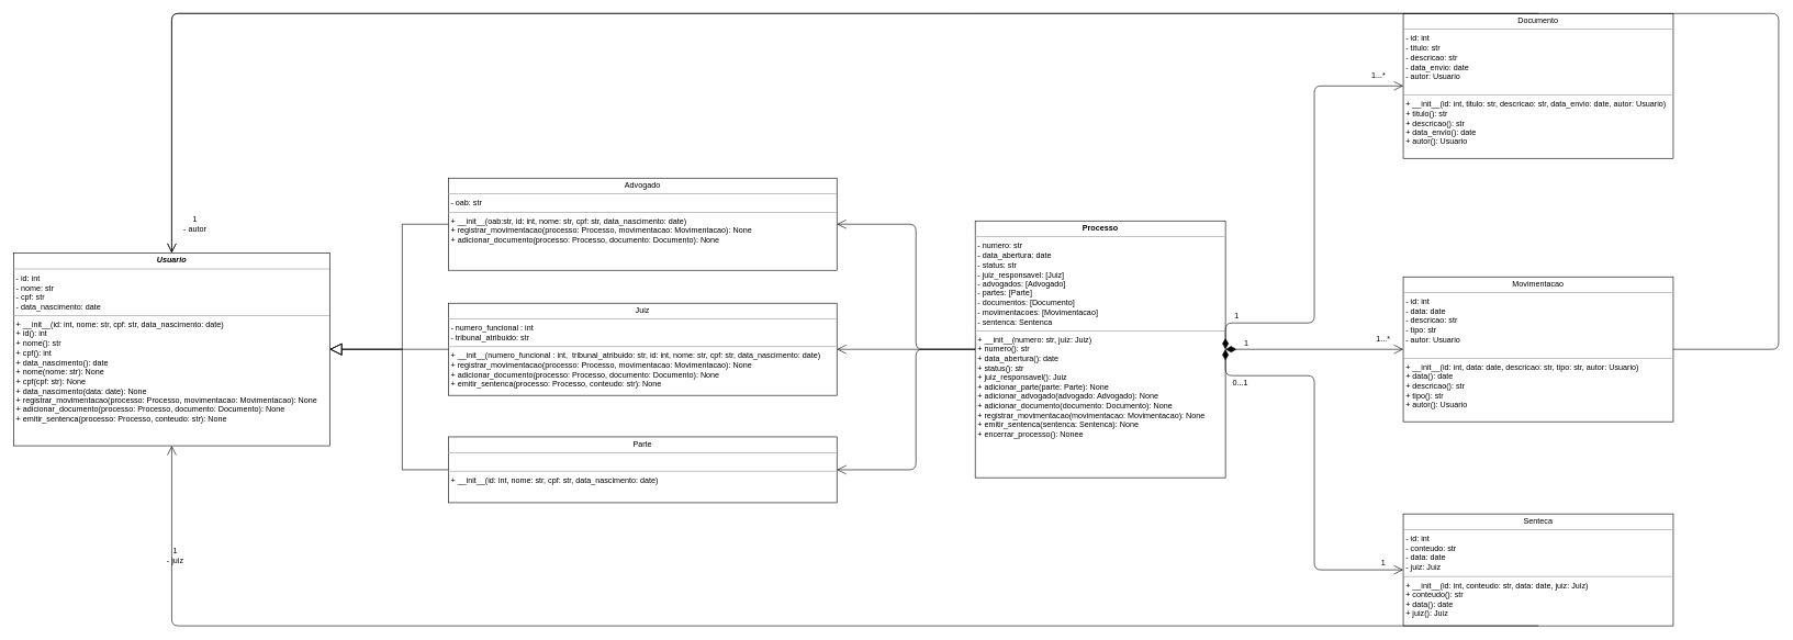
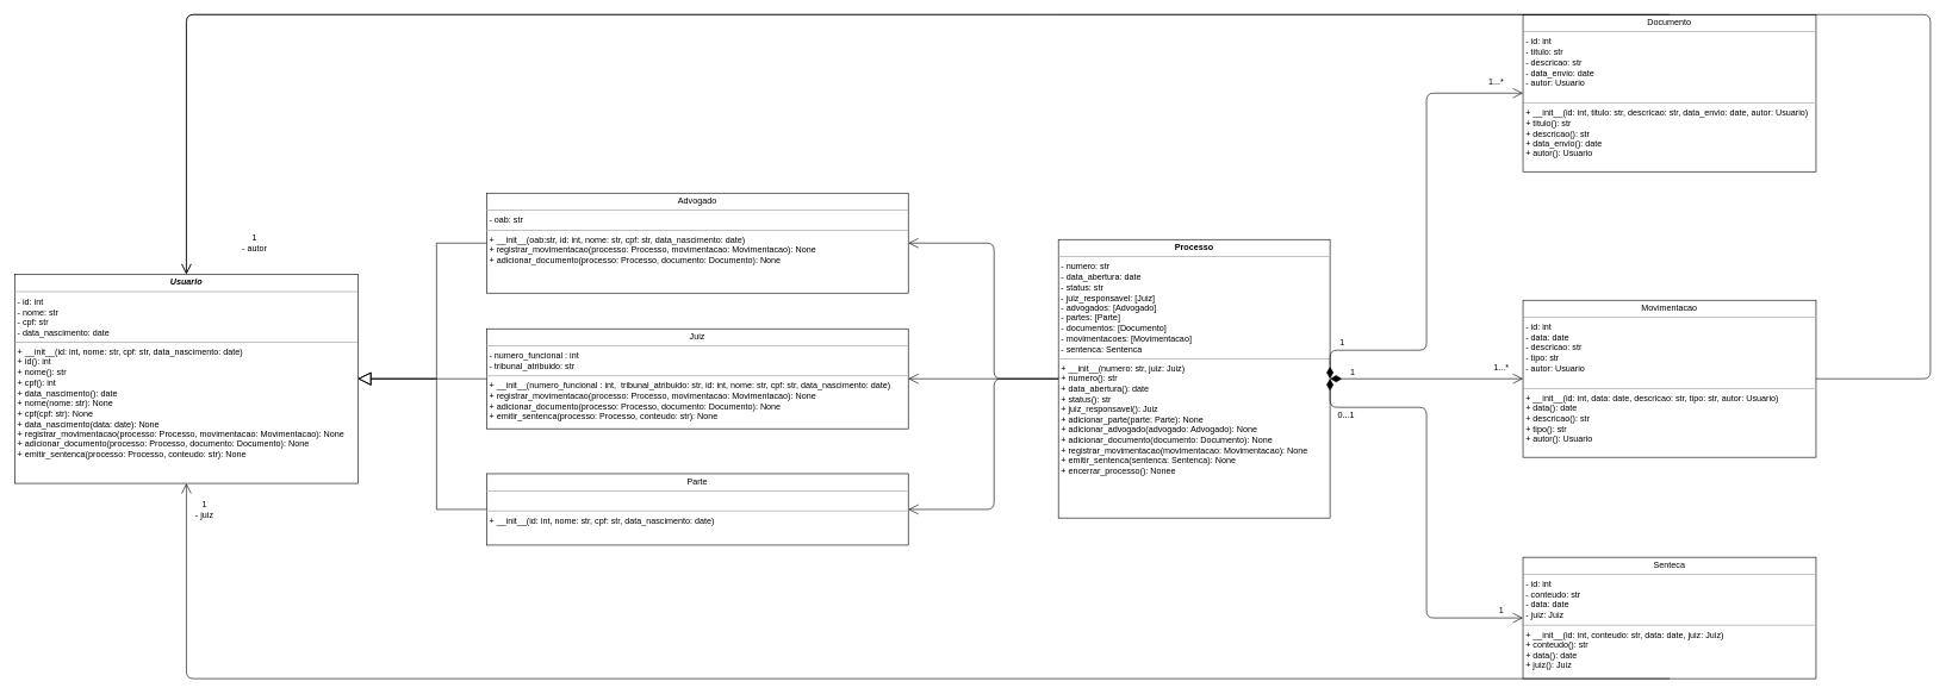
  <mxCell id="0" />
  <mxCell id="1" parent="0" />
  <mxCell id="2" value="&lt;p style=&quot;margin:0px;margin-top:4px;text-align:center;&quot;&gt;&lt;b&gt;&lt;i&gt;Usuario&lt;/i&gt;&lt;/b&gt;&lt;/p&gt;&lt;hr size=&quot;1&quot;&gt;&lt;p style=&quot;margin:0px;margin-left:4px;&quot;&gt;- id: int&amp;nbsp;&lt;/p&gt;&lt;p style=&quot;margin:0px;margin-left:4px;&quot;&gt;- nome: str&amp;nbsp;&lt;/p&gt;&lt;p style=&quot;margin:0px;margin-left:4px;&quot;&gt;- cpf: str&amp;nbsp;&lt;/p&gt;&lt;p style=&quot;margin:0px;margin-left:4px;&quot;&gt;- data_nascimento: date&lt;br&gt;&lt;/p&gt;&lt;hr size=&quot;1&quot;&gt;&lt;p style=&quot;margin:0px;margin-left:4px;&quot;&gt;+ __init__(id: int, nome: str, cpf: str, data_nascimento: date)&lt;br&gt;+ id(): int&lt;br&gt;+ nome(): str&lt;br&gt;+ cpf(): int&lt;br&gt;+ data_nascimento(): date&lt;br&gt;+ nome(nome: str): None&lt;br&gt;+ cpf(cpf: str): None&lt;br&gt;+ data_nascimento(data: date): None&lt;br&gt;+ registrar_movimentacao(processo: Processo, movimentacao: Movimentacao): None&lt;br&gt;+ adicionar_documento(processo: Processo, documento: Documento): None&lt;br&gt;+ emitir_sentenca(processo: Processo, conteudo: str): None&lt;/p&gt;" style="verticalAlign=top;align=left;overflow=fill;fontSize=12;fontFamily=Helvetica;html=1;rounded=0;shadow=0;comic=0;labelBackgroundColor=none;strokeWidth=1" parent="1" vertex="1"><mxGeometry x="20" y="383.5" width="480" height="293" as="geometry" /></mxCell>
  <mxCell id="3" value="&lt;p style=&quot;margin:0px;margin-top:4px;text-align:center;&quot;&gt;Parte&lt;/p&gt;&lt;hr size=&quot;1&quot;&gt;&lt;p style=&quot;margin:0px;margin-left:4px;&quot;&gt;&lt;br&gt;&lt;/p&gt;&lt;hr size=&quot;1&quot;&gt;&lt;p style=&quot;margin:0px;margin-left:4px;&quot;&gt;+ __init__(id: int, nome: str, cpf: str, data_nascimento: date)&lt;/p&gt;" style="verticalAlign=top;align=left;overflow=fill;fontSize=12;fontFamily=Helvetica;html=1;rounded=0;shadow=0;comic=0;labelBackgroundColor=none;strokeWidth=1" parent="1" vertex="1"><mxGeometry x="680" y="663" width="590" height="100" as="geometry" /></mxCell>
  <mxCell id="4" value="&lt;p style=&quot;margin:0px;margin-top:4px;text-align:center;&quot;&gt;Advogado&lt;/p&gt;&lt;hr size=&quot;1&quot;&gt;&lt;p style=&quot;margin:0px;margin-left:4px;&quot;&gt;- oab: str&lt;/p&gt;&lt;hr size=&quot;1&quot;&gt;&lt;p style=&quot;margin:0px;margin-left:4px;&quot;&gt;+ __init__(oab:str, id: int, nome: str, cpf: str, data_nascimento: date)&lt;br&gt;&lt;/p&gt;&lt;p style=&quot;margin:0px;margin-left:4px;&quot;&gt;+ registrar_movimentacao(processo: Processo, movimentacao: Movimentacao): None&lt;br&gt;+ adicionar_documento(processo: Processo, documento: Documento): None&lt;br&gt;&lt;/p&gt;" style="verticalAlign=top;align=left;overflow=fill;fontSize=12;fontFamily=Helvetica;html=1;rounded=0;shadow=0;comic=0;labelBackgroundColor=none;strokeWidth=1" parent="1" vertex="1"><mxGeometry x="680" y="270" width="590" height="140" as="geometry" /></mxCell>
  <mxCell id="5" value="&lt;p style=&quot;margin:0px;margin-top:4px;text-align:center;&quot;&gt;Juiz&lt;/p&gt;&lt;hr size=&quot;1&quot;&gt;&lt;p style=&quot;margin:0px;margin-left:4px;&quot;&gt;- numero_funcional&amp;nbsp;: int&lt;/p&gt;&lt;p style=&quot;margin:0px;margin-left:4px;&quot;&gt;- tribunal_atribuido: str&lt;/p&gt;&lt;hr size=&quot;1&quot;&gt;&lt;p style=&quot;margin:0px;margin-left:4px;&quot;&gt;+ __init__(&lt;span style=&quot;background-color: transparent; color: light-dark(rgb(0, 0, 0), rgb(255, 255, 255));&quot;&gt;numero_funcional&amp;nbsp;: int&lt;/span&gt;&lt;span style=&quot;background-color: transparent; color: light-dark(rgb(0, 0, 0), rgb(255, 255, 255));&quot;&gt;,&amp;nbsp;&lt;/span&gt;&lt;span style=&quot;background-color: transparent; color: light-dark(rgb(0, 0, 0), rgb(255, 255, 255));&quot;&gt;&amp;nbsp;&lt;/span&gt;&lt;span style=&quot;background-color: transparent; color: light-dark(rgb(0, 0, 0), rgb(255, 255, 255));&quot;&gt;tribunal_atribuido: str,&amp;nbsp;&lt;/span&gt;&lt;span style=&quot;background-color: transparent; color: light-dark(rgb(0, 0, 0), rgb(255, 255, 255));&quot;&gt;id: int, nome: str, cpf: str, data_nascimento: date)&lt;/span&gt;&lt;/p&gt;&lt;p style=&quot;margin:0px;margin-left:4px;&quot;&gt;+ registrar_movimentacao(processo: Processo, movimentacao: Movimentacao): None&lt;br&gt;+ adicionar_documento(processo: Processo, documento: Documento): None&lt;br&gt;+ emitir_sentenca(processo: Processo, conteudo: str): None&lt;/p&gt;" style="verticalAlign=top;align=left;overflow=fill;fontSize=12;fontFamily=Helvetica;html=1;rounded=0;shadow=0;comic=0;labelBackgroundColor=none;strokeWidth=1" parent="1" vertex="1"><mxGeometry x="680" y="460" width="590" height="140" as="geometry" /></mxCell>
  <mxCell id="6" value="&lt;p style=&quot;margin:0px;margin-top:4px;text-align:center;&quot;&gt;&lt;b&gt;Processo&lt;/b&gt;&lt;/p&gt;&lt;hr size=&quot;1&quot;&gt;&lt;p style=&quot;margin:0px;margin-left:4px;&quot;&gt;- numero: str&lt;/p&gt;&lt;p style=&quot;margin:0px;margin-left:4px;&quot;&gt;- data_abertura: date&lt;/p&gt;&lt;p style=&quot;margin:0px;margin-left:4px;&quot;&gt;- status: str&lt;/p&gt;&lt;p style=&quot;margin:0px;margin-left:4px;&quot;&gt;- juiz_responsavel: [Juiz]&lt;/p&gt;&lt;p style=&quot;margin:0px;margin-left:4px;&quot;&gt;- advogados: [Advogado]&lt;/p&gt;&lt;p style=&quot;margin:0px;margin-left:4px;&quot;&gt;- partes: [Parte]&lt;/p&gt;&lt;p style=&quot;margin:0px;margin-left:4px;&quot;&gt;- documentos: [Documento]&lt;/p&gt;&lt;p style=&quot;margin:0px;margin-left:4px;&quot;&gt;- movimentacoes: [Movimentacao]&lt;/p&gt;&lt;p style=&quot;margin:0px;margin-left:4px;&quot;&gt;- sentenca: Sentenca&lt;/p&gt;&lt;hr size=&quot;1&quot;&gt;&lt;p style=&quot;margin:0px;margin-left:4px;&quot;&gt;+ __init__(numero: str, juiz: Juiz)&lt;/p&gt;&lt;p style=&quot;margin:0px;margin-left:4px;&quot;&gt;+ numero(): str&lt;/p&gt;&lt;p style=&quot;margin:0px;margin-left:4px;&quot;&gt;+ data_abertura(): date&lt;/p&gt;&lt;p style=&quot;margin:0px;margin-left:4px;&quot;&gt;+ status(): str&lt;/p&gt;&lt;p style=&quot;margin:0px;margin-left:4px;&quot;&gt;+ juiz_responsavel(): Juiz&lt;/p&gt;&lt;p style=&quot;margin:0px;margin-left:4px;&quot;&gt;+ adicionar_parte(parte: Parte): None&lt;/p&gt;&lt;p style=&quot;margin:0px;margin-left:4px;&quot;&gt;+ adicionar_advogado(advogado: Advogado): None&lt;/p&gt;&lt;p style=&quot;margin:0px;margin-left:4px;&quot;&gt;+ adicionar_documento(documento: Documento): None&lt;/p&gt;&lt;p style=&quot;margin:0px;margin-left:4px;&quot;&gt;+ registrar_movimentacao(movimentacao: Movimentacao): None&lt;/p&gt;&lt;p style=&quot;margin:0px;margin-left:4px;&quot;&gt;+ emitir_sentenca(sentenca: Sentenca): None&lt;/p&gt;&lt;p style=&quot;margin:0px;margin-left:4px;&quot;&gt;&lt;span style=&quot;background-color: transparent;&quot;&gt;+ encerrar_processo(): None&lt;/span&gt;e&lt;/p&gt;" style="verticalAlign=top;align=left;overflow=fill;fontSize=12;fontFamily=Helvetica;html=1;rounded=0;shadow=0;comic=0;labelBackgroundColor=none;strokeWidth=1" parent="1" vertex="1"><mxGeometry x="1480" y="335" width="380" height="390" as="geometry" /></mxCell>
  <mxCell id="7" value="&lt;p style=&quot;margin:0px;margin-top:4px;text-align:center;&quot;&gt;Documento&lt;/p&gt;&lt;hr size=&quot;1&quot;&gt;&lt;p style=&quot;margin:0px;margin-left:4px;&quot;&gt;- id: int&lt;/p&gt;&lt;p style=&quot;margin:0px;margin-left:4px;&quot;&gt;- titulo: str&lt;/p&gt;&lt;p style=&quot;margin:0px;margin-left:4px;&quot;&gt;- descricao: str&lt;/p&gt;&lt;p style=&quot;margin:0px;margin-left:4px;&quot;&gt;- data_envio: date&lt;/p&gt;&lt;p style=&quot;margin:0px;margin-left:4px;&quot;&gt;- autor: Usuario&lt;/p&gt;&lt;div&gt;&lt;br&gt;&lt;/div&gt;&lt;hr size=&quot;1&quot;&gt;&lt;p style=&quot;margin:0px;margin-left:4px;&quot;&gt;+ __init__(id: int, titulo: str, descricao: str, data_envio: date, autor: Usuario)&lt;/p&gt;&lt;p style=&quot;margin:0px;margin-left:4px;&quot;&gt;+ titulo(): str&lt;/p&gt;&lt;p style=&quot;margin:0px;margin-left:4px;&quot;&gt;+ descricao(): str&lt;/p&gt;&lt;p style=&quot;margin:0px;margin-left:4px;&quot;&gt;+ data_envio(): date&lt;/p&gt;&lt;p style=&quot;margin:0px;margin-left:4px;&quot;&gt;+ autor(): Usuario&lt;/p&gt;&lt;div&gt;&lt;br&gt;&lt;/div&gt;" style="verticalAlign=top;align=left;overflow=fill;fontSize=12;fontFamily=Helvetica;html=1;rounded=0;shadow=0;comic=0;labelBackgroundColor=none;strokeWidth=1" parent="1" vertex="1"><mxGeometry x="2130" y="20" width="410" height="220" as="geometry" /></mxCell>
  <mxCell id="8" value="&lt;p style=&quot;margin:0px;margin-top:4px;text-align:center;&quot;&gt;Movimentacao&lt;/p&gt;&lt;hr size=&quot;1&quot;&gt;&lt;p style=&quot;margin:0px;margin-left:4px;&quot;&gt;&lt;span style=&quot;background-color: transparent; color: light-dark(rgb(0, 0, 0), rgb(255, 255, 255));&quot;&gt;- id: int&lt;/span&gt;&lt;/p&gt;&lt;p style=&quot;margin:0px;margin-left:4px;&quot;&gt;- data: date&lt;br&gt;- descricao: str&lt;br&gt;- tipo: str&lt;br&gt;- autor: Usuario&lt;/p&gt;&lt;div&gt;&lt;br&gt;&lt;/div&gt;&lt;hr size=&quot;1&quot;&gt;&lt;p style=&quot;margin:0px;margin-left:4px;&quot;&gt;+ __init__(id: int, data: date, descricao: str, tipo: str, autor: Usuario)&lt;br/&gt;+ data(): date&lt;br/&gt;+ descricao(): str&lt;br/&gt;+ tipo(): str&lt;br/&gt;+ autor(): Usuario&amp;nbsp;&lt;/p&gt;&lt;div&gt;&lt;br&gt;&lt;/div&gt;" style="verticalAlign=top;align=left;overflow=fill;fontSize=12;fontFamily=Helvetica;html=1;rounded=0;shadow=0;comic=0;labelBackgroundColor=none;strokeWidth=1" parent="1" vertex="1"><mxGeometry x="2130" y="420" width="410" height="220" as="geometry" /></mxCell>
  <mxCell id="9" value="&lt;p style=&quot;margin:0px;margin-top:4px;text-align:center;&quot;&gt;Senteca&lt;/p&gt;&lt;hr size=&quot;1&quot;&gt;&lt;p style=&quot;margin:0px;margin-left:4px;&quot;&gt;&lt;span style=&quot;background-color: transparent; color: light-dark(rgb(0, 0, 0), rgb(255, 255, 255));&quot;&gt;- id: int&lt;/span&gt;&lt;/p&gt;&lt;p style=&quot;margin:0px;margin-left:4px;&quot;&gt;&lt;span style=&quot;background-color: transparent; color: light-dark(rgb(0, 0, 0), rgb(255, 255, 255));&quot;&gt;- conteudo: str&lt;br&gt;- data: date&lt;br&gt;- juiz: Juiz&lt;/span&gt;&lt;/p&gt;&lt;hr size=&quot;1&quot;&gt;&lt;p style=&quot;margin:0px;margin-left:4px;&quot;&gt;+ __init__(id: int, conteudo: str, data: date, juiz: Juiz)&lt;br&gt;+ conteudo(): str&lt;br&gt;+ data(): date&lt;br&gt;+ juiz(): Juiz&lt;/p&gt;&lt;div&gt;&lt;br&gt;&lt;/div&gt;" style="verticalAlign=top;align=left;overflow=fill;fontSize=12;fontFamily=Helvetica;html=1;rounded=0;shadow=0;comic=0;labelBackgroundColor=none;strokeWidth=1" parent="1" vertex="1"><mxGeometry x="2130" y="780" width="410" height="170" as="geometry" /></mxCell>
  <mxCell id="10" value="" style="endArrow=block;endSize=16;endFill=0;html=1;rounded=0;exitX=0;exitY=0.5;exitDx=0;exitDy=0;entryX=1;entryY=0.5;entryDx=0;entryDy=0;" parent="1" source="4" target="2" edge="1"><mxGeometry width="160" relative="1" as="geometry"><mxPoint x="480" y="410" as="sourcePoint" /><mxPoint x="640" y="410" as="targetPoint" /><Array as="points"><mxPoint x="610" y="340" /><mxPoint x="610" y="530" /></Array></mxGeometry></mxCell>
  <mxCell id="11" value="" style="endArrow=block;endSize=16;endFill=0;html=1;rounded=0;exitX=0;exitY=0.5;exitDx=0;exitDy=0;entryX=1;entryY=0.5;entryDx=0;entryDy=0;" parent="1" source="5" target="2" edge="1"><mxGeometry width="160" relative="1" as="geometry"><mxPoint x="690" y="630" as="sourcePoint" /><mxPoint x="850" y="630" as="targetPoint" /></mxGeometry></mxCell>
  <mxCell id="12" value="" style="endArrow=block;endSize=16;endFill=0;html=1;rounded=0;exitX=0;exitY=0.5;exitDx=0;exitDy=0;entryX=1;entryY=0.5;entryDx=0;entryDy=0;" parent="1" source="3" target="2" edge="1"><mxGeometry x="-0.002" width="160" relative="1" as="geometry"><mxPoint x="710" as="sourcePoint" y="610" /><mxPoint x="870" as="targetPoint" y="610" /><Array as="points"><mxPoint x="610" y="713" /><mxPoint x="610" y="530" /></Array><mxPoint as="offset" /></mxGeometry></mxCell>
  <mxCell id="13" value="" style="endArrow=open;endFill=1;endSize=12;html=1;exitX=0;exitY=0.5;exitDx=0;exitDy=0;entryX=1;entryY=0.5;entryDx=0;entryDy=0;" edge="1" parent="1" source="6" target="5"><mxGeometry width="160" relative="1" as="geometry"><mxPoint x="1450" y="510" as="sourcePoint" /><mxPoint x="1610" y="510" as="targetPoint" /></mxGeometry></mxCell>
  <mxCell id="14" value="" style="endArrow=open;endFill=1;endSize=12;html=1;exitX=0;exitY=0.5;exitDx=0;exitDy=0;entryX=1;entryY=0.5;entryDx=0;entryDy=0;" edge="1" parent="1" source="6" target="4"><mxGeometry width="160" relative="1" as="geometry"><mxPoint x="1450" y="510" as="sourcePoint" /><mxPoint x="1610" y="510" as="targetPoint" /><Array as="points"><mxPoint x="1390" y="530" /><mxPoint x="1390" y="340" /></Array></mxGeometry></mxCell>
  <mxCell id="15" value="" style="endArrow=open;endFill=1;endSize=12;html=1;exitX=0;exitY=0.5;exitDx=0;exitDy=0;entryX=1;entryY=0.5;entryDx=0;entryDy=0;" edge="1" parent="1" source="6" target="3"><mxGeometry width="160" relative="1" as="geometry"><mxPoint x="1460" y="510" as="sourcePoint" /><mxPoint x="1620" y="510" as="targetPoint" /><Array as="points"><mxPoint x="1390" y="530" /><mxPoint x="1390" y="713" /></Array></mxGeometry></mxCell>
  <mxCell id="16" value="" style="endArrow=open;html=1;endSize=12;startArrow=diamondThin;startSize=14;startFill=1;edgeStyle=orthogonalEdgeStyle;align=left;verticalAlign=bottom;entryX=0;entryY=0.5;entryDx=0;entryDy=0;exitX=1;exitY=0.5;exitDx=0;exitDy=0;" edge="1" parent="1" source="6" target="7"><mxGeometry x="-1" y="3" relative="1" as="geometry"><mxPoint x="1750" as="sourcePoint" y="610" /><mxPoint x="1910" as="targetPoint" y="610" /><Array as="points"><mxPoint x="1860" y="490" /><mxPoint x="1995" y="490" /><mxPoint x="1995" y="130" /></Array></mxGeometry></mxCell>
  <mxCell id="17" value="" style="endArrow=open;html=1;endSize=12;startArrow=diamondThin;startSize=14;startFill=1;edgeStyle=orthogonalEdgeStyle;align=left;verticalAlign=bottom;exitX=1;exitY=0.5;exitDx=0;exitDy=0;entryX=0;entryY=0.5;entryDx=0;entryDy=0;" edge="1" parent="1" source="6" target="9"><mxGeometry x="-1" y="3" relative="1" as="geometry"><mxPoint x="1980" y="550" as="sourcePoint" /><mxPoint x="2140" y="550" as="targetPoint" /><Array as="points"><mxPoint x="1860" y="570" /><mxPoint x="1995" y="570" /><mxPoint x="1995" y="865" /></Array></mxGeometry></mxCell>
  <mxCell id="18" value="1" style="text;html=1;align=center;verticalAlign=middle;whiteSpace=wrap;rounded=0;" vertex="1" parent="1"><mxGeometry x="2070" y="840" width="60" height="30" as="geometry" /></mxCell>
  <mxCell id="19" value="" style="endArrow=open;html=1;endSize=12;startArrow=diamondThin;startSize=14;startFill=1;edgeStyle=orthogonalEdgeStyle;align=left;verticalAlign=bottom;exitX=1;exitY=0.5;exitDx=0;exitDy=0;entryX=0;entryY=0.5;entryDx=0;entryDy=0;" edge="1" parent="1" source="6" target="8"><mxGeometry x="-1" y="3" relative="1" as="geometry"><mxPoint x="2010" y="630" as="sourcePoint" /><mxPoint x="2170" y="630" as="targetPoint" /></mxGeometry></mxCell>
  <mxCell id="20" value="0...1" style="text;html=1;align=center;verticalAlign=middle;whiteSpace=wrap;rounded=0;" vertex="1" parent="1"><mxGeometry x="1853" y="566" width="60" height="30" as="geometry" /></mxCell>
  <mxCell id="21" value="1" style="text;html=1;align=center;verticalAlign=middle;whiteSpace=wrap;rounded=0;" vertex="1" parent="1"><mxGeometry x="1862" y="506" width="60" height="30" as="geometry" /></mxCell>
  <mxCell id="22" value="1&amp;nbsp;" style="text;whiteSpace=wrap;html=1;" vertex="1" parent="1"><mxGeometry x="1872" y="466" width="50" height="40" as="geometry" /></mxCell>
  <mxCell id="23" value="&amp;nbsp;" style="text;html=1;align=center;verticalAlign=middle;resizable=0;points=[];autosize=1;strokeColor=none;fillColor=none;" vertex="1" parent="1"><mxGeometry x="1435" y="598" width="30" height="30" as="geometry" /></mxCell>
  <mxCell id="24" value="1...*" style="text;html=1;align=center;verticalAlign=middle;whiteSpace=wrap;rounded=0;" vertex="1" parent="1"><mxGeometry x="2070" y="500" width="60" height="30" as="geometry" /></mxCell>
  <mxCell id="25" value="&lt;span style=&quot;color: rgb(0, 0, 0); font-family: Helvetica; font-size: 12px; font-style: normal; font-variant-ligatures: normal; font-variant-caps: normal; font-weight: 400; letter-spacing: normal; orphans: 2; text-align: center; text-indent: 0px; text-transform: none; widows: 2; word-spacing: 0px; -webkit-text-stroke-width: 0px; white-space: normal; background-color: rgb(251, 251, 251); text-decoration-thickness: initial; text-decoration-style: initial; text-decoration-color: initial; display: inline !important; float: none;&quot;&gt;1...*&lt;/span&gt;" style="text;whiteSpace=wrap;html=1;" vertex="1" parent="1"><mxGeometry x="2080" y="100" width="50" height="40" as="geometry" /></mxCell>
  <mxCell id="26" value="" style="endArrow=open;endFill=1;endSize=12;html=1;exitX=0.5;exitY=0;exitDx=0;exitDy=0;entryX=0.5;entryY=0;entryDx=0;entryDy=0;" edge="1" parent="1" source="7" target="2"><mxGeometry width="160" relative="1" as="geometry"><mxPoint x="1610" y="90" as="sourcePoint" /><mxPoint x="1440" y="320" as="targetPoint" /><Array as="points"><mxPoint x="260" y="20" /></Array></mxGeometry></mxCell>
  <mxCell id="27" value="" style="endArrow=open;endFill=1;endSize=12;html=1;exitX=1;exitY=0.5;exitDx=0;exitDy=0;entryX=0.5;entryY=0;entryDx=0;entryDy=0;" edge="1" parent="1" source="8" target="2"><mxGeometry width="160" relative="1" as="geometry"><mxPoint x="2540" y="520" as="sourcePoint" /><mxPoint x="2700" y="520" as="targetPoint" /><Array as="points"><mxPoint x="2700" y="530" /><mxPoint x="2700" y="20" /><mxPoint x="1460" y="20" /><mxPoint x="260" y="20" /></Array></mxGeometry></mxCell>
  <mxCell id="28" value="" style="endArrow=open;endFill=1;endSize=12;html=1;exitX=0.5;exitY=1;exitDx=0;exitDy=0;entryX=0.5;entryY=1;entryDx=0;entryDy=0;" edge="1" parent="1" source="9" target="2"><mxGeometry width="160" relative="1" as="geometry"><mxPoint x="2070" y="730" as="sourcePoint" /><mxPoint x="240" y="960" as="targetPoint" /><Array as="points"><mxPoint x="260" y="950" /></Array></mxGeometry></mxCell>
- <mxCell id="29" value="1&lt;div&gt;- juiz&lt;/div&gt;" style="text;html=1;align=center;verticalAlign=middle;resizable=0;points=[];autosize=1;strokeColor=none;fillColor=none;" vertex="1" parent="1"><mxGeometry x="240" y="823" width="50" height="40" as="geometry" /></mxCell>
- <mxCell id="30" value="1&lt;div&gt;- autor&lt;/div&gt;" style="text;html=1;align=center;verticalAlign=middle;resizable=0;points=[];autosize=1;strokeColor=none;fillColor=none;" vertex="1" parent="1"><mxGeometry x="265" y="320" width="60" height="40" as="geometry" /></mxCell>
+ <mxCell id="29" value="1&lt;div&gt;- juiz&lt;/div&gt;" style="text;html=1;align=center;verticalAlign=middle;resizable=0;points=[];autosize=1;strokeColor=none;fillColor=none;" vertex="1" parent="1"><mxGeometry x="260" y="693" width="50" height="40" as="geometry" /></mxCell>
+ <mxCell id="30" value="1&lt;div&gt;- autor&lt;/div&gt;" style="text;html=1;align=center;verticalAlign=middle;resizable=0;points=[];autosize=1;strokeColor=none;fillColor=none;" vertex="1" parent="1"><mxGeometry x="325" y="320" width="60" height="40" as="geometry" /></mxCell>
